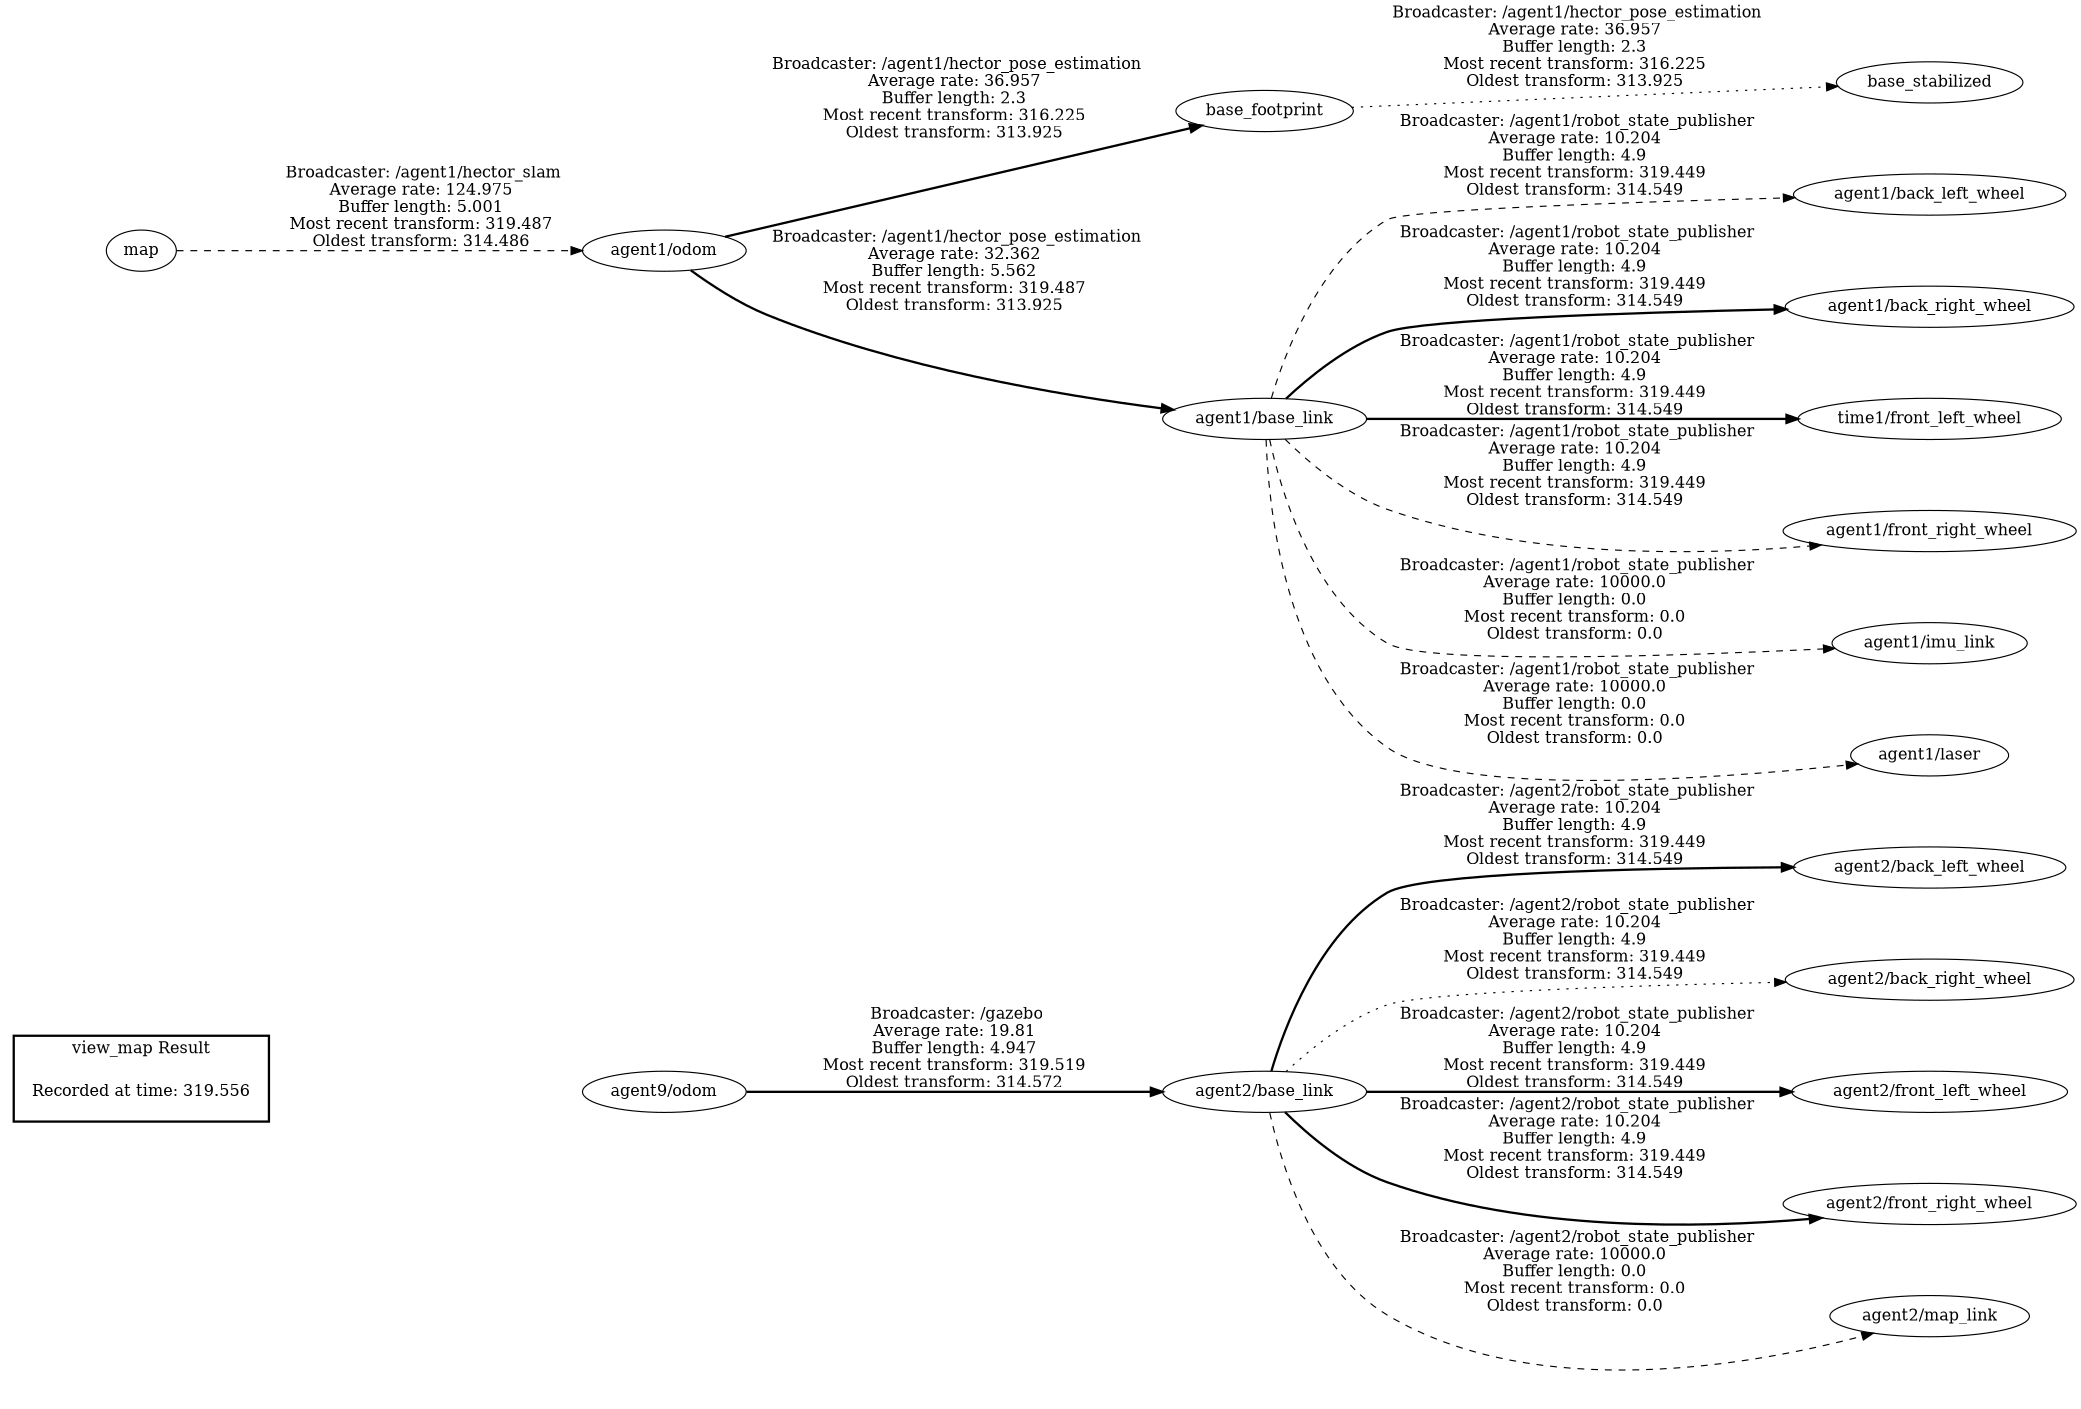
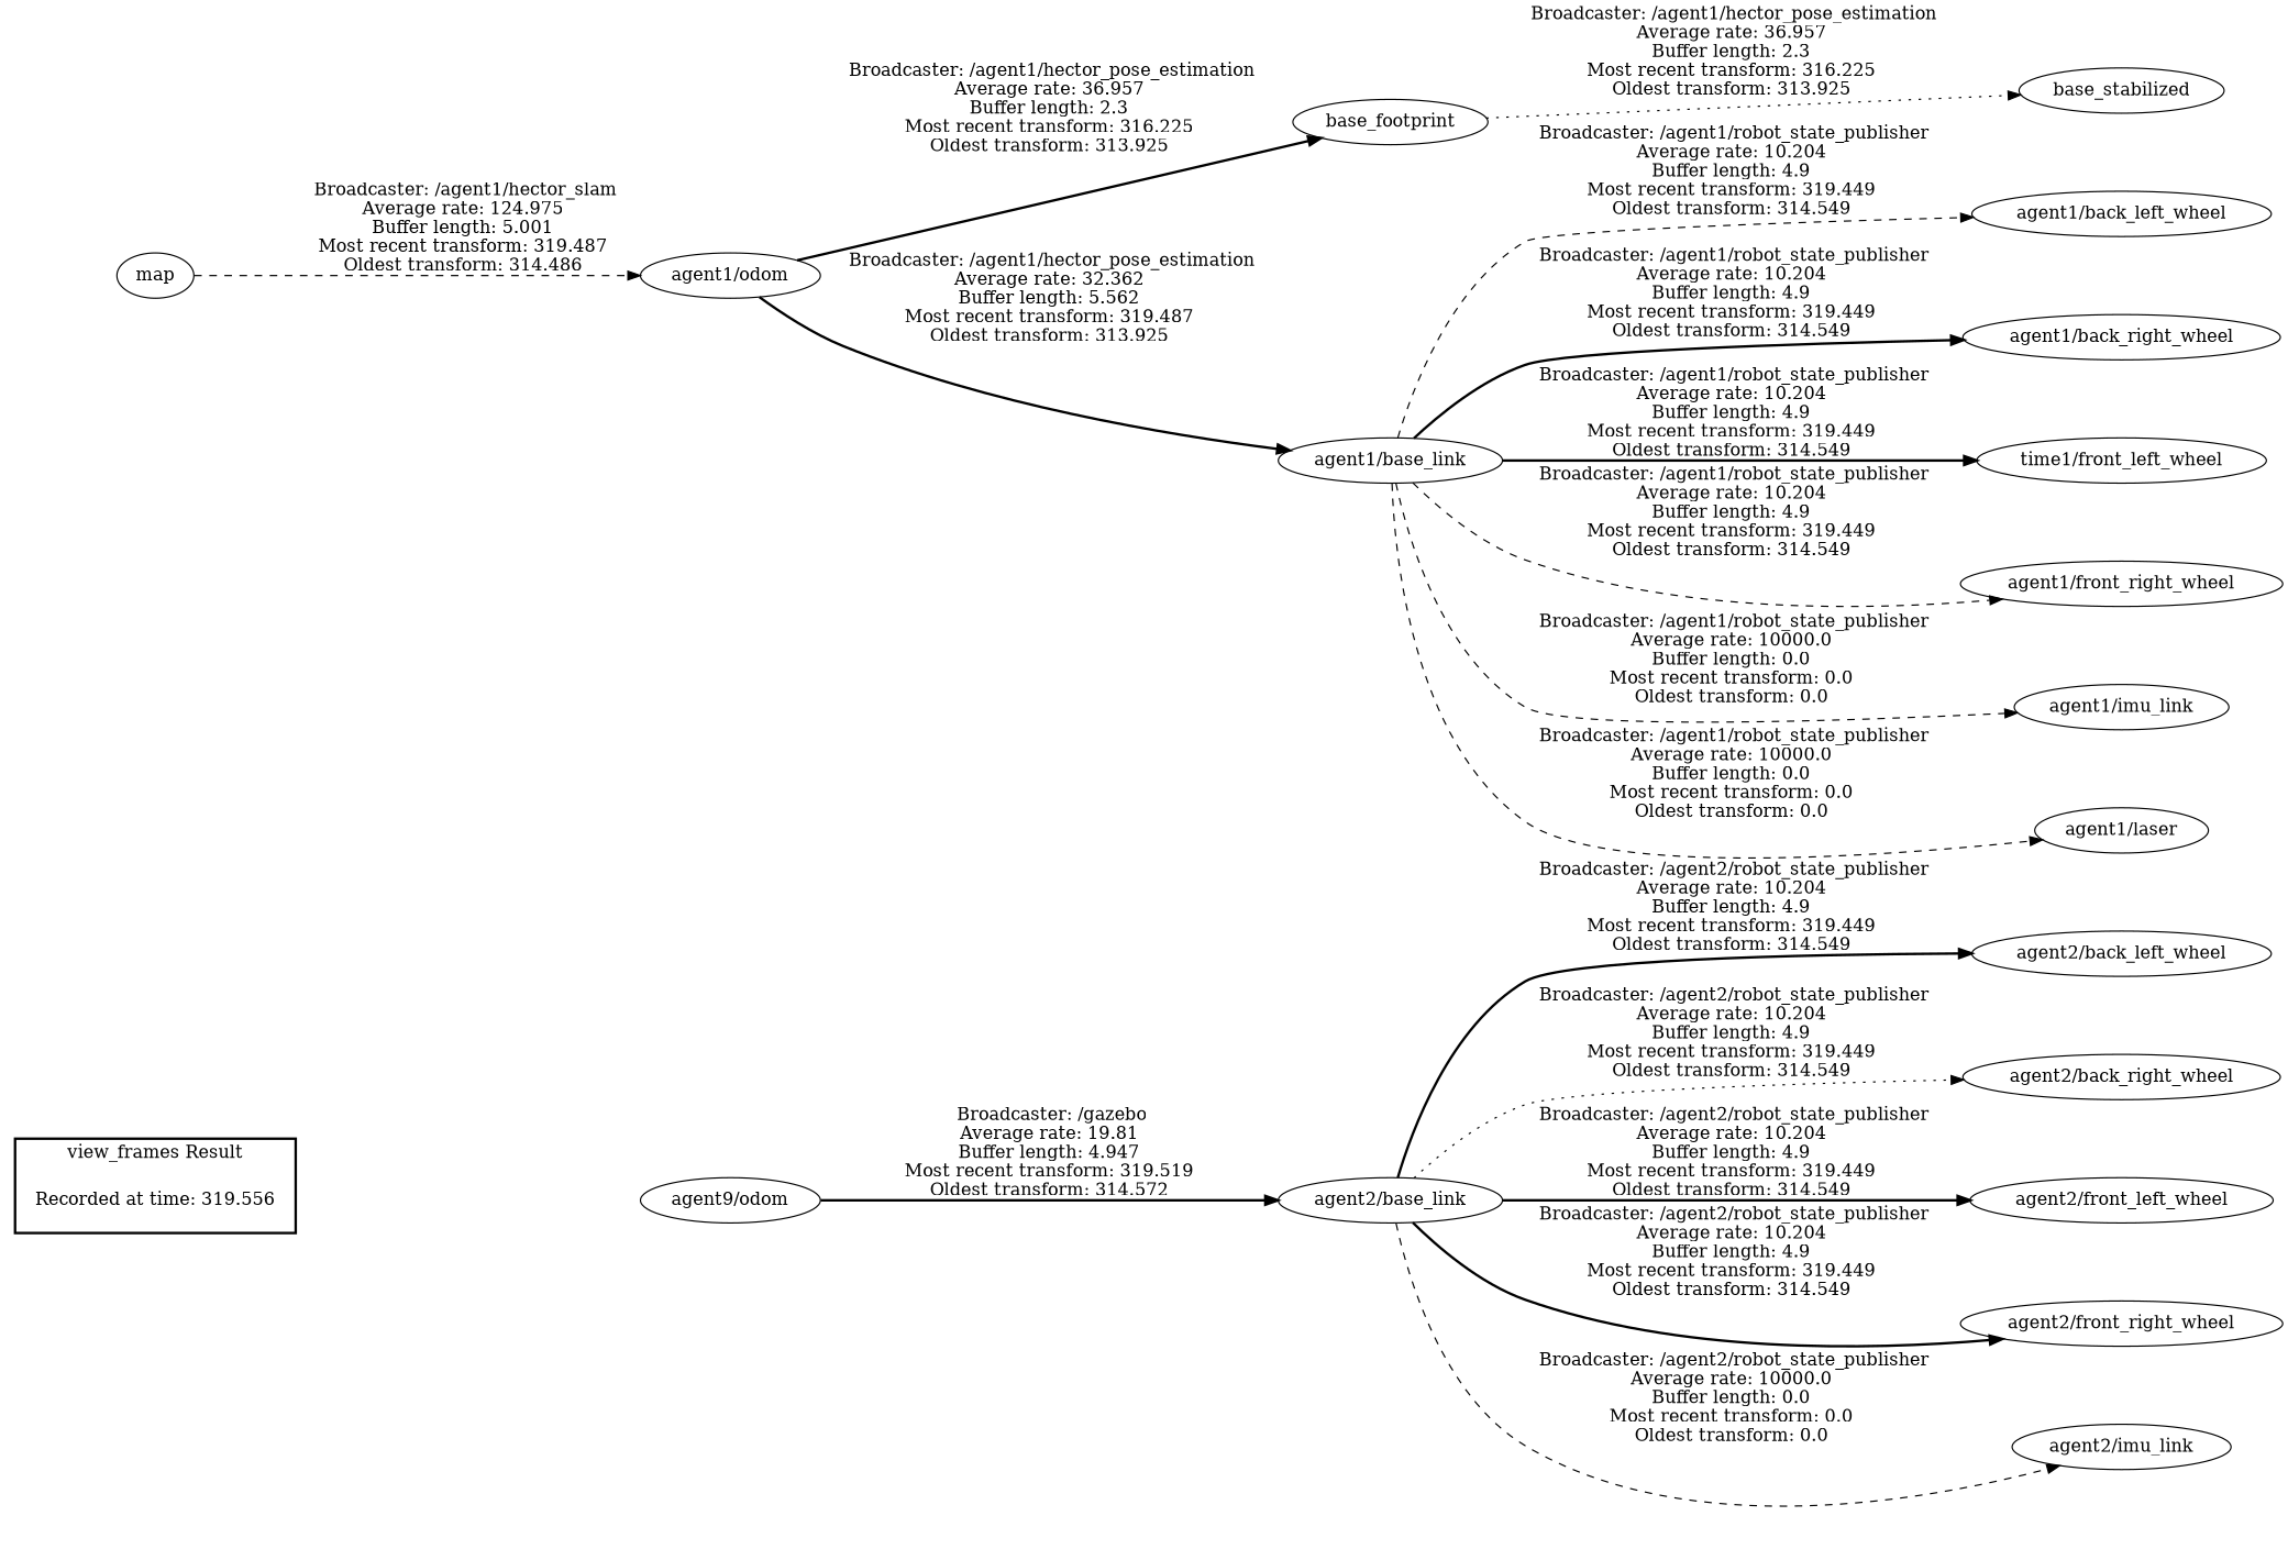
  digraph {
    rankdir=LR
    edge [style=bold]
    "Recorded at time: 319.556" [shape=plaintext]
    n2 [label="agent9/odom"]
    "agent1/odom"
    base_footprint
    "agent1/base_link"
    base_stabilized
    "agent1/back_left_wheel"
    "agent1/back_right_wheel"
    n9 [label="time1/front_left_wheel"]
    "agent1/front_right_wheel"
    "agent1/imu_link"
    "agent1/laser"
    map
    "agent2/base_link"
    "agent2/back_left_wheel"
    "agent2/back_right_wheel"
    "agent2/front_left_wheel"
    "agent2/front_right_wheel"
-   "agent2/imu_link" [label="agent2/map_link"]
+   "agent2/imu_link"
    subgraph cluster_1 {
      color=black
-     label="view_map Result"
+     label="view_frames Result"
      style=bold
      "Recorded at time: 319.556"
    }
    "Recorded at time: 319.556" -> n2 [style=invis]
    n2 -> "agent2/base_link" [label=" Broadcaster: /gazebo\nAverage rate: 19.81\nBuffer length: 4.947\nMost recent transform: 319.519\nOldest transform: 314.572\n"]
    "agent1/odom" -> base_footprint [label=" Broadcaster: /agent1/hector_pose_estimation\nAverage rate: 36.957\nBuffer length: 2.3\nMost recent transform: 316.225\nOldest transform: 313.925\n"]
    "agent1/odom" -> "agent1/base_link" [label=" Broadcaster: /agent1/hector_pose_estimation\nAverage rate: 32.362\nBuffer length: 5.562\nMost recent transform: 319.487\nOldest transform: 313.925\n"]
    base_footprint -> base_stabilized [label=" Broadcaster: /agent1/hector_pose_estimation\nAverage rate: 36.957\nBuffer length: 2.3\nMost recent transform: 316.225\nOldest transform: 313.925\n" style=dotted]
    "agent1/base_link" -> "agent1/back_left_wheel" [label=" Broadcaster: /agent1/robot_state_publisher\nAverage rate: 10.204\nBuffer length: 4.9\nMost recent transform: 319.449\nOldest transform: 314.549\n" style=dashed]
    "agent1/base_link" -> "agent1/back_right_wheel" [label=" Broadcaster: /agent1/robot_state_publisher\nAverage rate: 10.204\nBuffer length: 4.9\nMost recent transform: 319.449\nOldest transform: 314.549\n"]
    "agent1/base_link" -> n9 [label=" Broadcaster: /agent1/robot_state_publisher\nAverage rate: 10.204\nBuffer length: 4.9\nMost recent transform: 319.449\nOldest transform: 314.549\n"]
    "agent1/base_link" -> "agent1/front_right_wheel" [label=" Broadcaster: /agent1/robot_state_publisher\nAverage rate: 10.204\nBuffer length: 4.9\nMost recent transform: 319.449\nOldest transform: 314.549\n" style=dashed]
    "agent1/base_link" -> "agent1/imu_link" [label=" Broadcaster: /agent1/robot_state_publisher\nAverage rate: 10000.0\nBuffer length: 0.0\nMost recent transform: 0.0\nOldest transform: 0.0\n" style=dashed]
    "agent1/base_link" -> "agent1/laser" [label=" Broadcaster: /agent1/robot_state_publisher\nAverage rate: 10000.0\nBuffer length: 0.0\nMost recent transform: 0.0\nOldest transform: 0.0\n" style=dashed]
    map -> "agent1/odom" [label=" Broadcaster: /agent1/hector_slam\nAverage rate: 124.975\nBuffer length: 5.001\nMost recent transform: 319.487\nOldest transform: 314.486\n" style=dashed]
    "agent2/base_link" -> "agent2/back_left_wheel" [label=" Broadcaster: /agent2/robot_state_publisher\nAverage rate: 10.204\nBuffer length: 4.9\nMost recent transform: 319.449\nOldest transform: 314.549\n"]
    "agent2/base_link" -> "agent2/back_right_wheel" [label=" Broadcaster: /agent2/robot_state_publisher\nAverage rate: 10.204\nBuffer length: 4.9\nMost recent transform: 319.449\nOldest transform: 314.549\n" style=dotted]
    "agent2/base_link" -> "agent2/front_left_wheel" [label=" Broadcaster: /agent2/robot_state_publisher\nAverage rate: 10.204\nBuffer length: 4.9\nMost recent transform: 319.449\nOldest transform: 314.549\n"]
    "agent2/base_link" -> "agent2/front_right_wheel" [label=" Broadcaster: /agent2/robot_state_publisher\nAverage rate: 10.204\nBuffer length: 4.9\nMost recent transform: 319.449\nOldest transform: 314.549\n"]
    "agent2/base_link" -> "agent2/imu_link" [label=" Broadcaster: /agent2/robot_state_publisher\nAverage rate: 10000.0\nBuffer length: 0.0\nMost recent transform: 0.0\nOldest transform: 0.0\n" style=dashed]
  }
